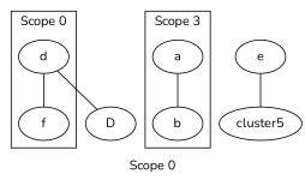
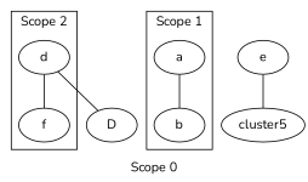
  graph {
    fontname=Nunito
    label="Scope 0"
    node [fontname=Nunito]
    edge [fontname=Nunito]
    d
    f
    a
    b
    D
    n6 [label=cluster5]
    e
    subgraph cluster_1 {
+     label="Scope 2"
      d
      f
    }
    subgraph cluster_2 {
-     label="Scope 3"
+     label="Scope 1"
      a
      b
    }
    d -- f
    d -- D
    a -- b
    e -- n6
  }
